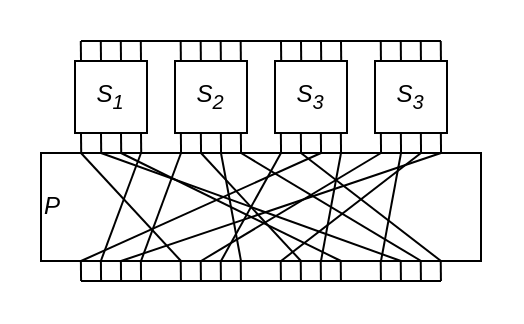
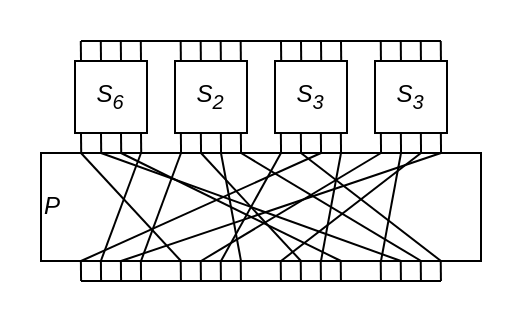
  <mxCell id="0" />
  <mxCell id="1" parent="0" />
  <mxCell id="2" value="&lt;div align=&quot;left&quot;&gt;&lt;i&gt;P&lt;/i&gt;&lt;/div&gt;" style="rounded=0;whiteSpace=wrap;html=1;fillColor=none;align=left;" vertex="1" parent="1"><mxGeometry x="20" y="76" width="220" height="54" as="geometry" /></mxCell>
  <mxCell id="3" value="" style="endArrow=none;html=1;rounded=0;entryX=0.067;entryY=0;entryDx=0;entryDy=0;entryPerimeter=0;endFill=0;" edge="1" parent="1"><mxGeometry width="50" height="50" relative="1" as="geometry"><mxPoint x="50" y="66" as="sourcePoint" /><mxPoint x="50.1" y="76" as="targetPoint" /></mxGeometry></mxCell>
  <mxCell id="4" value="" style="endArrow=none;html=1;rounded=0;entryX=0.067;entryY=0;entryDx=0;entryDy=0;entryPerimeter=0;endFill=0;" edge="1" parent="1"><mxGeometry width="50" height="50" relative="1" as="geometry"><mxPoint x="60" y="66" as="sourcePoint" /><mxPoint x="60.1" y="76" as="targetPoint" /></mxGeometry></mxCell>
  <mxCell id="5" value="" style="endArrow=none;html=1;rounded=0;entryX=0.067;entryY=0;entryDx=0;entryDy=0;entryPerimeter=0;endFill=0;" edge="1" parent="1"><mxGeometry width="50" height="50" relative="1" as="geometry"><mxPoint x="70" y="66" as="sourcePoint" /><mxPoint x="70.1" y="76" as="targetPoint" /></mxGeometry></mxCell>
  <mxCell id="6" value="" style="endArrow=none;html=1;rounded=0;entryX=0.067;entryY=0;entryDx=0;entryDy=0;entryPerimeter=0;endFill=0;" edge="1" parent="1"><mxGeometry width="50" height="50" relative="1" as="geometry"><mxPoint x="89.93" y="66" as="sourcePoint" /><mxPoint x="90.03" y="76" as="targetPoint" /></mxGeometry></mxCell>
  <mxCell id="7" value="" style="endArrow=none;html=1;rounded=0;entryX=0.067;entryY=0;entryDx=0;entryDy=0;entryPerimeter=0;endFill=0;" edge="1" parent="1"><mxGeometry width="50" height="50" relative="1" as="geometry"><mxPoint x="99.93" y="66" as="sourcePoint" /><mxPoint x="100.03" y="76" as="targetPoint" /></mxGeometry></mxCell>
  <mxCell id="8" value="" style="endArrow=none;html=1;rounded=0;entryX=0.067;entryY=0;entryDx=0;entryDy=0;entryPerimeter=0;endFill=0;" edge="1" parent="1"><mxGeometry width="50" height="50" relative="1" as="geometry"><mxPoint x="109.93" y="66" as="sourcePoint" /><mxPoint x="110.03" y="76" as="targetPoint" /></mxGeometry></mxCell>
  <mxCell id="9" value="" style="endArrow=none;html=1;rounded=0;entryX=0.067;entryY=0;entryDx=0;entryDy=0;entryPerimeter=0;endFill=0;" edge="1" parent="1"><mxGeometry width="50" height="50" relative="1" as="geometry"><mxPoint x="119.93" y="66" as="sourcePoint" /><mxPoint x="120.03" y="76" as="targetPoint" /></mxGeometry></mxCell>
  <mxCell id="10" value="&lt;i&gt;S&lt;sub&gt;3&lt;/sub&gt;&lt;/i&gt;" style="rounded=0;whiteSpace=wrap;html=1;fillColor=none;" vertex="1" parent="1"><mxGeometry x="137" y="30" width="36" height="36" as="geometry" /></mxCell>
  <mxCell id="11" value="" style="endArrow=none;html=1;rounded=0;entryX=0.067;entryY=0;entryDx=0;entryDy=0;entryPerimeter=0;endFill=0;" edge="1" parent="1"><mxGeometry width="50" height="50" relative="1" as="geometry"><mxPoint x="139.93" y="66" as="sourcePoint" /><mxPoint x="140.03" y="76" as="targetPoint" /></mxGeometry></mxCell>
  <mxCell id="12" value="" style="endArrow=none;html=1;rounded=0;entryX=0.067;entryY=0;entryDx=0;entryDy=0;entryPerimeter=0;endFill=0;" edge="1" parent="1"><mxGeometry width="50" height="50" relative="1" as="geometry"><mxPoint x="149.93" y="66" as="sourcePoint" /><mxPoint x="150.03" y="76" as="targetPoint" /></mxGeometry></mxCell>
  <mxCell id="13" value="" style="endArrow=none;html=1;rounded=0;entryX=0.067;entryY=0;entryDx=0;entryDy=0;entryPerimeter=0;endFill=0;" edge="1" parent="1"><mxGeometry width="50" height="50" relative="1" as="geometry"><mxPoint x="159.93" y="66" as="sourcePoint" /><mxPoint x="160.03" y="76" as="targetPoint" /></mxGeometry></mxCell>
  <mxCell id="14" value="" style="endArrow=none;html=1;rounded=0;entryX=0.067;entryY=0;entryDx=0;entryDy=0;entryPerimeter=0;endFill=0;" edge="1" parent="1"><mxGeometry width="50" height="50" relative="1" as="geometry"><mxPoint x="169.93" y="66" as="sourcePoint" /><mxPoint x="170.03" y="76" as="targetPoint" /></mxGeometry></mxCell>
  <mxCell id="15" value="" style="endArrow=none;html=1;rounded=0;entryX=0.067;entryY=0;entryDx=0;entryDy=0;entryPerimeter=0;endFill=0;" edge="1" parent="1"><mxGeometry width="50" height="50" relative="1" as="geometry"><mxPoint x="189.93" y="66" as="sourcePoint" /><mxPoint x="190.03" y="76" as="targetPoint" /></mxGeometry></mxCell>
  <mxCell id="16" value="" style="endArrow=none;html=1;rounded=0;entryX=0.067;entryY=0;entryDx=0;entryDy=0;entryPerimeter=0;endFill=0;" edge="1" parent="1"><mxGeometry width="50" height="50" relative="1" as="geometry"><mxPoint x="199.93" y="66" as="sourcePoint" /><mxPoint x="200.03" y="76" as="targetPoint" /></mxGeometry></mxCell>
  <mxCell id="17" value="" style="endArrow=none;html=1;rounded=0;entryX=0.067;entryY=0;entryDx=0;entryDy=0;entryPerimeter=0;endFill=0;" edge="1" parent="1"><mxGeometry width="50" height="50" relative="1" as="geometry"><mxPoint x="209.93" y="66" as="sourcePoint" /><mxPoint x="210.03" y="76" as="targetPoint" /></mxGeometry></mxCell>
  <mxCell id="18" value="" style="endArrow=none;html=1;rounded=0;entryX=0.067;entryY=0;entryDx=0;entryDy=0;entryPerimeter=0;endFill=0;" edge="1" parent="1"><mxGeometry width="50" height="50" relative="1" as="geometry"><mxPoint x="219.93" y="66" as="sourcePoint" /><mxPoint x="220.03" y="76" as="targetPoint" /></mxGeometry></mxCell>
  <mxCell id="19" value="" style="endArrow=none;html=1;rounded=0;entryX=0.067;entryY=0;entryDx=0;entryDy=0;entryPerimeter=0;endFill=0;" edge="1" parent="1"><mxGeometry width="50" height="50" relative="1" as="geometry"><mxPoint x="40" y="66" as="sourcePoint" /><mxPoint x="40.1" y="76" as="targetPoint" /></mxGeometry></mxCell>
  <mxCell id="20" value="" style="endArrow=none;html=1;rounded=0;entryX=0.067;entryY=0;entryDx=0;entryDy=0;entryPerimeter=0;endFill=0;" edge="1" parent="1"><mxGeometry width="50" height="50" relative="1" as="geometry"><mxPoint x="49.9" y="20" as="sourcePoint" /><mxPoint x="50" y="30" as="targetPoint" /></mxGeometry></mxCell>
  <mxCell id="21" value="" style="endArrow=none;html=1;rounded=0;entryX=0.067;entryY=0;entryDx=0;entryDy=0;entryPerimeter=0;endFill=0;" edge="1" parent="1"><mxGeometry width="50" height="50" relative="1" as="geometry"><mxPoint x="59.9" y="20" as="sourcePoint" /><mxPoint x="60" y="30" as="targetPoint" /></mxGeometry></mxCell>
  <mxCell id="22" value="" style="endArrow=none;html=1;rounded=0;entryX=0.067;entryY=0;entryDx=0;entryDy=0;entryPerimeter=0;endFill=0;" edge="1" parent="1"><mxGeometry width="50" height="50" relative="1" as="geometry"><mxPoint x="69.9" y="20" as="sourcePoint" /><mxPoint x="70" y="30" as="targetPoint" /></mxGeometry></mxCell>
  <mxCell id="23" value="" style="endArrow=none;html=1;rounded=0;entryX=0.067;entryY=0;entryDx=0;entryDy=0;entryPerimeter=0;endFill=0;" edge="1" parent="1"><mxGeometry width="50" height="50" relative="1" as="geometry"><mxPoint x="39.9" y="20" as="sourcePoint" /><mxPoint x="40" y="30" as="targetPoint" /></mxGeometry></mxCell>
  <mxCell id="24" value="" style="endArrow=none;html=1;rounded=0;entryX=0.067;entryY=0;entryDx=0;entryDy=0;entryPerimeter=0;endFill=0;" edge="1" parent="1"><mxGeometry width="50" height="50" relative="1" as="geometry"><mxPoint x="99.84" y="20" as="sourcePoint" /><mxPoint x="99.94" y="30" as="targetPoint" /></mxGeometry></mxCell>
  <mxCell id="25" value="" style="endArrow=none;html=1;rounded=0;entryX=0.067;entryY=0;entryDx=0;entryDy=0;entryPerimeter=0;endFill=0;" edge="1" parent="1"><mxGeometry width="50" height="50" relative="1" as="geometry"><mxPoint x="109.84" y="20" as="sourcePoint" /><mxPoint x="109.94" y="30" as="targetPoint" /></mxGeometry></mxCell>
  <mxCell id="26" value="" style="endArrow=none;html=1;rounded=0;entryX=0.067;entryY=0;entryDx=0;entryDy=0;entryPerimeter=0;endFill=0;" edge="1" parent="1"><mxGeometry width="50" height="50" relative="1" as="geometry"><mxPoint x="119.84" y="20" as="sourcePoint" /><mxPoint x="119.94" y="30" as="targetPoint" /></mxGeometry></mxCell>
  <mxCell id="27" value="" style="endArrow=none;html=1;rounded=0;entryX=0.067;entryY=0;entryDx=0;entryDy=0;entryPerimeter=0;endFill=0;" edge="1" parent="1"><mxGeometry width="50" height="50" relative="1" as="geometry"><mxPoint x="89.84" y="20" as="sourcePoint" /><mxPoint x="89.94" y="30" as="targetPoint" /></mxGeometry></mxCell>
  <mxCell id="28" value="" style="endArrow=none;html=1;rounded=0;entryX=0.067;entryY=0;entryDx=0;entryDy=0;entryPerimeter=0;endFill=0;" edge="1" parent="1"><mxGeometry width="50" height="50" relative="1" as="geometry"><mxPoint x="150" y="20" as="sourcePoint" /><mxPoint x="150.1" y="30" as="targetPoint" /></mxGeometry></mxCell>
  <mxCell id="29" value="" style="endArrow=none;html=1;rounded=0;entryX=0.067;entryY=0;entryDx=0;entryDy=0;entryPerimeter=0;endFill=0;" edge="1" parent="1"><mxGeometry width="50" height="50" relative="1" as="geometry"><mxPoint x="160" y="20" as="sourcePoint" /><mxPoint x="160.1" y="30" as="targetPoint" /></mxGeometry></mxCell>
  <mxCell id="30" value="" style="endArrow=none;html=1;rounded=0;entryX=0.067;entryY=0;entryDx=0;entryDy=0;entryPerimeter=0;endFill=0;" edge="1" parent="1"><mxGeometry width="50" height="50" relative="1" as="geometry"><mxPoint x="170" y="20" as="sourcePoint" /><mxPoint x="170.1" y="30" as="targetPoint" /></mxGeometry></mxCell>
  <mxCell id="31" value="" style="endArrow=none;html=1;rounded=0;entryX=0.067;entryY=0;entryDx=0;entryDy=0;entryPerimeter=0;endFill=0;" edge="1" parent="1"><mxGeometry width="50" height="50" relative="1" as="geometry"><mxPoint x="140" y="20" as="sourcePoint" /><mxPoint x="140.1" y="30" as="targetPoint" /></mxGeometry></mxCell>
  <mxCell id="32" value="" style="endArrow=none;html=1;rounded=0;entryX=0.067;entryY=0;entryDx=0;entryDy=0;entryPerimeter=0;endFill=0;" edge="1" parent="1"><mxGeometry width="50" height="50" relative="1" as="geometry"><mxPoint x="199.88" y="20" as="sourcePoint" /><mxPoint x="199.98" y="30" as="targetPoint" /></mxGeometry></mxCell>
  <mxCell id="33" value="" style="endArrow=none;html=1;rounded=0;entryX=0.067;entryY=0;entryDx=0;entryDy=0;entryPerimeter=0;endFill=0;" edge="1" parent="1"><mxGeometry width="50" height="50" relative="1" as="geometry"><mxPoint x="209.88" y="20" as="sourcePoint" /><mxPoint x="209.98" y="30" as="targetPoint" /></mxGeometry></mxCell>
  <mxCell id="34" value="" style="endArrow=none;html=1;rounded=0;entryX=0.067;entryY=0;entryDx=0;entryDy=0;entryPerimeter=0;endFill=0;" edge="1" parent="1"><mxGeometry width="50" height="50" relative="1" as="geometry"><mxPoint x="219.88" y="20" as="sourcePoint" /><mxPoint x="219.98" y="30" as="targetPoint" /></mxGeometry></mxCell>
  <mxCell id="35" value="" style="endArrow=none;html=1;rounded=0;entryX=0.067;entryY=0;entryDx=0;entryDy=0;entryPerimeter=0;endFill=0;" edge="1" parent="1"><mxGeometry width="50" height="50" relative="1" as="geometry"><mxPoint x="189.88" y="20" as="sourcePoint" /><mxPoint x="189.98" y="30" as="targetPoint" /></mxGeometry></mxCell>
  <mxCell id="36" value="" style="endArrow=none;html=1;rounded=0;strokeWidth=1;jumpSize=6;" edge="1" parent="1"><mxGeometry width="50" height="50" relative="1" as="geometry"><mxPoint x="40" y="20" as="sourcePoint" /><mxPoint x="220" y="20" as="targetPoint" /></mxGeometry></mxCell>
  <mxCell id="37" value="&lt;div&gt;&lt;i&gt;S&lt;sub&gt;2&lt;/sub&gt;&lt;/i&gt;&lt;/div&gt;" style="rounded=0;whiteSpace=wrap;html=1;fillColor=none;" vertex="1" parent="1"><mxGeometry x="87" y="30" width="36" height="36" as="geometry" /></mxCell>
- <mxCell id="38" value="&lt;i&gt;S&lt;sub&gt;1&lt;/sub&gt;&lt;/i&gt;" style="rounded=0;whiteSpace=wrap;html=1;fillColor=none;" vertex="1" parent="1"><mxGeometry x="37" y="30" width="36" height="36" as="geometry" /></mxCell>
+ <mxCell id="38" value="&lt;i&gt;S&lt;sub&gt;6&lt;/sub&gt;&lt;/i&gt;" style="rounded=0;whiteSpace=wrap;html=1;fillColor=none;" vertex="1" parent="1"><mxGeometry x="37" y="30" width="36" height="36" as="geometry" /></mxCell>
  <mxCell id="39" value="&lt;i&gt;S&lt;sub&gt;3&lt;/sub&gt;&lt;/i&gt;" style="rounded=0;whiteSpace=wrap;html=1;fillColor=none;" vertex="1" parent="1"><mxGeometry x="187" y="30" width="36" height="36" as="geometry" /></mxCell>
  <mxCell id="40" value="" style="endArrow=none;html=1;rounded=0;entryX=0.067;entryY=0;entryDx=0;entryDy=0;entryPerimeter=0;endFill=0;" edge="1" parent="1"><mxGeometry width="50" height="50" relative="1" as="geometry"><mxPoint x="49.94" y="130" as="sourcePoint" /><mxPoint x="50.04" y="140" as="targetPoint" /></mxGeometry></mxCell>
  <mxCell id="41" value="" style="endArrow=none;html=1;rounded=0;entryX=0.067;entryY=0;entryDx=0;entryDy=0;entryPerimeter=0;endFill=0;" edge="1" parent="1"><mxGeometry width="50" height="50" relative="1" as="geometry"><mxPoint x="59.94" y="130" as="sourcePoint" /><mxPoint x="60.04" y="140" as="targetPoint" /></mxGeometry></mxCell>
  <mxCell id="42" value="" style="endArrow=none;html=1;rounded=0;entryX=0.067;entryY=0;entryDx=0;entryDy=0;entryPerimeter=0;endFill=0;" edge="1" parent="1"><mxGeometry width="50" height="50" relative="1" as="geometry"><mxPoint x="69.94" y="130" as="sourcePoint" /><mxPoint x="70.04" y="140" as="targetPoint" /></mxGeometry></mxCell>
  <mxCell id="43" value="" style="endArrow=none;html=1;rounded=0;entryX=0.067;entryY=0;entryDx=0;entryDy=0;entryPerimeter=0;endFill=0;" edge="1" parent="1"><mxGeometry width="50" height="50" relative="1" as="geometry"><mxPoint x="89.87" y="130" as="sourcePoint" /><mxPoint x="89.97" y="140" as="targetPoint" /></mxGeometry></mxCell>
  <mxCell id="44" value="" style="endArrow=none;html=1;rounded=0;entryX=0.067;entryY=0;entryDx=0;entryDy=0;entryPerimeter=0;endFill=0;" edge="1" parent="1"><mxGeometry width="50" height="50" relative="1" as="geometry"><mxPoint x="99.87" y="130" as="sourcePoint" /><mxPoint x="99.97" y="140" as="targetPoint" /></mxGeometry></mxCell>
  <mxCell id="45" value="" style="endArrow=none;html=1;rounded=0;entryX=0.067;entryY=0;entryDx=0;entryDy=0;entryPerimeter=0;endFill=0;" edge="1" parent="1"><mxGeometry width="50" height="50" relative="1" as="geometry"><mxPoint x="109.87" y="130" as="sourcePoint" /><mxPoint x="109.97" y="140" as="targetPoint" /></mxGeometry></mxCell>
  <mxCell id="46" value="" style="endArrow=none;html=1;rounded=0;entryX=0.067;entryY=0;entryDx=0;entryDy=0;entryPerimeter=0;endFill=0;" edge="1" parent="1"><mxGeometry width="50" height="50" relative="1" as="geometry"><mxPoint x="119.87" y="130" as="sourcePoint" /><mxPoint x="119.97" y="140" as="targetPoint" /></mxGeometry></mxCell>
  <mxCell id="47" value="" style="endArrow=none;html=1;rounded=0;entryX=0.067;entryY=0;entryDx=0;entryDy=0;entryPerimeter=0;endFill=0;" edge="1" parent="1"><mxGeometry width="50" height="50" relative="1" as="geometry"><mxPoint x="139.87" y="130" as="sourcePoint" /><mxPoint x="139.97" y="140" as="targetPoint" /></mxGeometry></mxCell>
  <mxCell id="48" value="" style="endArrow=none;html=1;rounded=0;entryX=0.067;entryY=0;entryDx=0;entryDy=0;entryPerimeter=0;endFill=0;" edge="1" parent="1"><mxGeometry width="50" height="50" relative="1" as="geometry"><mxPoint x="149.87" y="130" as="sourcePoint" /><mxPoint x="149.97" y="140" as="targetPoint" /></mxGeometry></mxCell>
  <mxCell id="49" value="" style="endArrow=none;html=1;rounded=0;entryX=0.067;entryY=0;entryDx=0;entryDy=0;entryPerimeter=0;endFill=0;" edge="1" parent="1"><mxGeometry width="50" height="50" relative="1" as="geometry"><mxPoint x="159.87" y="130" as="sourcePoint" /><mxPoint x="159.97" y="140" as="targetPoint" /></mxGeometry></mxCell>
  <mxCell id="50" value="" style="endArrow=none;html=1;rounded=0;entryX=0.067;entryY=0;entryDx=0;entryDy=0;entryPerimeter=0;endFill=0;" edge="1" parent="1"><mxGeometry width="50" height="50" relative="1" as="geometry"><mxPoint x="169.87" y="130" as="sourcePoint" /><mxPoint x="169.97" y="140" as="targetPoint" /></mxGeometry></mxCell>
  <mxCell id="51" value="" style="endArrow=none;html=1;rounded=0;entryX=0.067;entryY=0;entryDx=0;entryDy=0;entryPerimeter=0;endFill=0;" edge="1" parent="1"><mxGeometry width="50" height="50" relative="1" as="geometry"><mxPoint x="189.87" y="130" as="sourcePoint" /><mxPoint x="189.97" y="140" as="targetPoint" /></mxGeometry></mxCell>
  <mxCell id="52" value="" style="endArrow=none;html=1;rounded=0;entryX=0.067;entryY=0;entryDx=0;entryDy=0;entryPerimeter=0;endFill=0;" edge="1" parent="1"><mxGeometry width="50" height="50" relative="1" as="geometry"><mxPoint x="199.87" y="130" as="sourcePoint" /><mxPoint x="199.97" y="140" as="targetPoint" /></mxGeometry></mxCell>
  <mxCell id="53" value="" style="endArrow=none;html=1;rounded=0;entryX=0.067;entryY=0;entryDx=0;entryDy=0;entryPerimeter=0;endFill=0;" edge="1" parent="1"><mxGeometry width="50" height="50" relative="1" as="geometry"><mxPoint x="209.87" y="130" as="sourcePoint" /><mxPoint x="209.97" y="140" as="targetPoint" /></mxGeometry></mxCell>
  <mxCell id="54" value="" style="endArrow=none;html=1;rounded=0;entryX=0.067;entryY=0;entryDx=0;entryDy=0;entryPerimeter=0;endFill=0;" edge="1" parent="1"><mxGeometry width="50" height="50" relative="1" as="geometry"><mxPoint x="219.87" y="130" as="sourcePoint" /><mxPoint x="219.97" y="140" as="targetPoint" /></mxGeometry></mxCell>
  <mxCell id="55" value="" style="endArrow=none;html=1;rounded=0;entryX=0.067;entryY=0;entryDx=0;entryDy=0;entryPerimeter=0;endFill=0;" edge="1" parent="1"><mxGeometry width="50" height="50" relative="1" as="geometry"><mxPoint x="39.94" y="130" as="sourcePoint" /><mxPoint x="40.04" y="140" as="targetPoint" /></mxGeometry></mxCell>
  <mxCell id="56" value="" style="endArrow=none;html=1;rounded=0;strokeWidth=1;jumpSize=6;" edge="1" parent="1"><mxGeometry width="50" height="50" relative="1" as="geometry"><mxPoint x="40" y="76" as="sourcePoint" /><mxPoint x="90" y="130" as="targetPoint" /></mxGeometry></mxCell>
  <mxCell id="57" value="" style="endArrow=none;html=1;rounded=0;strokeWidth=1;jumpSize=6;" edge="1" parent="1"><mxGeometry width="50" height="50" relative="1" as="geometry"><mxPoint x="50" y="76" as="sourcePoint" /><mxPoint x="200" y="130" as="targetPoint" /></mxGeometry></mxCell>
  <mxCell id="58" value="" style="endArrow=none;html=1;rounded=0;strokeWidth=1;jumpSize=6;" edge="1" parent="1"><mxGeometry width="50" height="50" relative="1" as="geometry"><mxPoint x="60" y="76" as="sourcePoint" /><mxPoint x="170" y="130" as="targetPoint" /></mxGeometry></mxCell>
  <mxCell id="59" value="" style="endArrow=none;html=1;rounded=0;strokeWidth=1;jumpSize=6;exitX=0.136;exitY=1;exitDx=0;exitDy=0;exitPerimeter=0;" edge="1" parent="1" source="2"><mxGeometry width="50" height="50" relative="1" as="geometry"><mxPoint x="20" y="126" as="sourcePoint" /><mxPoint x="70" y="76" as="targetPoint" /></mxGeometry></mxCell>
  <mxCell id="60" value="" style="endArrow=none;html=1;rounded=0;strokeWidth=1;jumpSize=6;" edge="1" parent="1"><mxGeometry width="50" height="50" relative="1" as="geometry"><mxPoint x="70" y="130" as="sourcePoint" /><mxPoint x="90" y="76" as="targetPoint" /></mxGeometry></mxCell>
  <mxCell id="61" value="" style="endArrow=none;html=1;rounded=0;strokeWidth=1;jumpSize=6;" edge="1" parent="1"><mxGeometry width="50" height="50" relative="1" as="geometry"><mxPoint x="150" y="130" as="sourcePoint" /><mxPoint x="100" y="76" as="targetPoint" /></mxGeometry></mxCell>
  <mxCell id="62" value="" style="endArrow=none;html=1;rounded=0;strokeWidth=1;jumpSize=6;" edge="1" parent="1"><mxGeometry width="50" height="50" relative="1" as="geometry"><mxPoint x="120" y="130" as="sourcePoint" /><mxPoint x="110" y="76" as="targetPoint" /></mxGeometry></mxCell>
  <mxCell id="63" value="" style="endArrow=none;html=1;rounded=0;strokeWidth=1;jumpSize=6;exitX=0.864;exitY=1;exitDx=0;exitDy=0;exitPerimeter=0;" edge="1" parent="1" source="2"><mxGeometry width="50" height="50" relative="1" as="geometry"><mxPoint x="70" y="126" as="sourcePoint" /><mxPoint x="120" y="76" as="targetPoint" /></mxGeometry></mxCell>
  <mxCell id="64" value="" style="endArrow=none;html=1;rounded=0;strokeWidth=1;jumpSize=6;" edge="1" parent="1"><mxGeometry width="50" height="50" relative="1" as="geometry"><mxPoint x="110" y="130" as="sourcePoint" /><mxPoint x="140" y="76" as="targetPoint" /></mxGeometry></mxCell>
  <mxCell id="65" value="" style="endArrow=none;html=1;rounded=0;strokeWidth=1;jumpSize=6;" edge="1" parent="1"><mxGeometry width="50" height="50" relative="1" as="geometry"><mxPoint x="220" y="130" as="sourcePoint" /><mxPoint x="150" y="76" as="targetPoint" /></mxGeometry></mxCell>
  <mxCell id="66" value="" style="endArrow=none;html=1;rounded=0;strokeWidth=1;jumpSize=6;exitX=0.091;exitY=1;exitDx=0;exitDy=0;exitPerimeter=0;" edge="1" parent="1" source="2"><mxGeometry width="50" height="50" relative="1" as="geometry"><mxPoint x="110" y="126" as="sourcePoint" /><mxPoint x="160" y="76" as="targetPoint" /></mxGeometry></mxCell>
  <mxCell id="67" value="" style="endArrow=none;html=1;rounded=0;strokeWidth=1;jumpSize=6;" edge="1" parent="1"><mxGeometry width="50" height="50" relative="1" as="geometry"><mxPoint x="160" y="130" as="sourcePoint" /><mxPoint x="170" y="76" as="targetPoint" /></mxGeometry></mxCell>
  <mxCell id="68" value="" style="endArrow=none;html=1;rounded=0;strokeWidth=1;jumpSize=6;" edge="1" parent="1"><mxGeometry width="50" height="50" relative="1" as="geometry"><mxPoint x="100" y="130" as="sourcePoint" /><mxPoint x="190" y="76" as="targetPoint" /></mxGeometry></mxCell>
  <mxCell id="69" value="" style="endArrow=none;html=1;rounded=0;strokeWidth=1;jumpSize=6;" edge="1" parent="1"><mxGeometry width="50" height="50" relative="1" as="geometry"><mxPoint x="190" y="130" as="sourcePoint" /><mxPoint x="200" y="76" as="targetPoint" /></mxGeometry></mxCell>
  <mxCell id="70" value="" style="endArrow=none;html=1;rounded=0;strokeWidth=1;jumpSize=6;" edge="1" parent="1"><mxGeometry width="50" height="50" relative="1" as="geometry"><mxPoint x="140" y="130" as="sourcePoint" /><mxPoint x="210" y="76" as="targetPoint" /></mxGeometry></mxCell>
  <mxCell id="71" value="" style="endArrow=none;html=1;rounded=0;strokeWidth=1;jumpSize=6;" edge="1" parent="1"><mxGeometry width="50" height="50" relative="1" as="geometry"><mxPoint x="60" y="130" as="sourcePoint" /><mxPoint x="220" y="76" as="targetPoint" /></mxGeometry></mxCell>
  <mxCell id="72" value="" style="endArrow=none;html=1;rounded=0;strokeWidth=1;jumpSize=6;" edge="1" parent="1"><mxGeometry width="50" height="50" relative="1" as="geometry"><mxPoint x="40" y="140" as="sourcePoint" /><mxPoint x="220" y="140" as="targetPoint" /></mxGeometry></mxCell>
